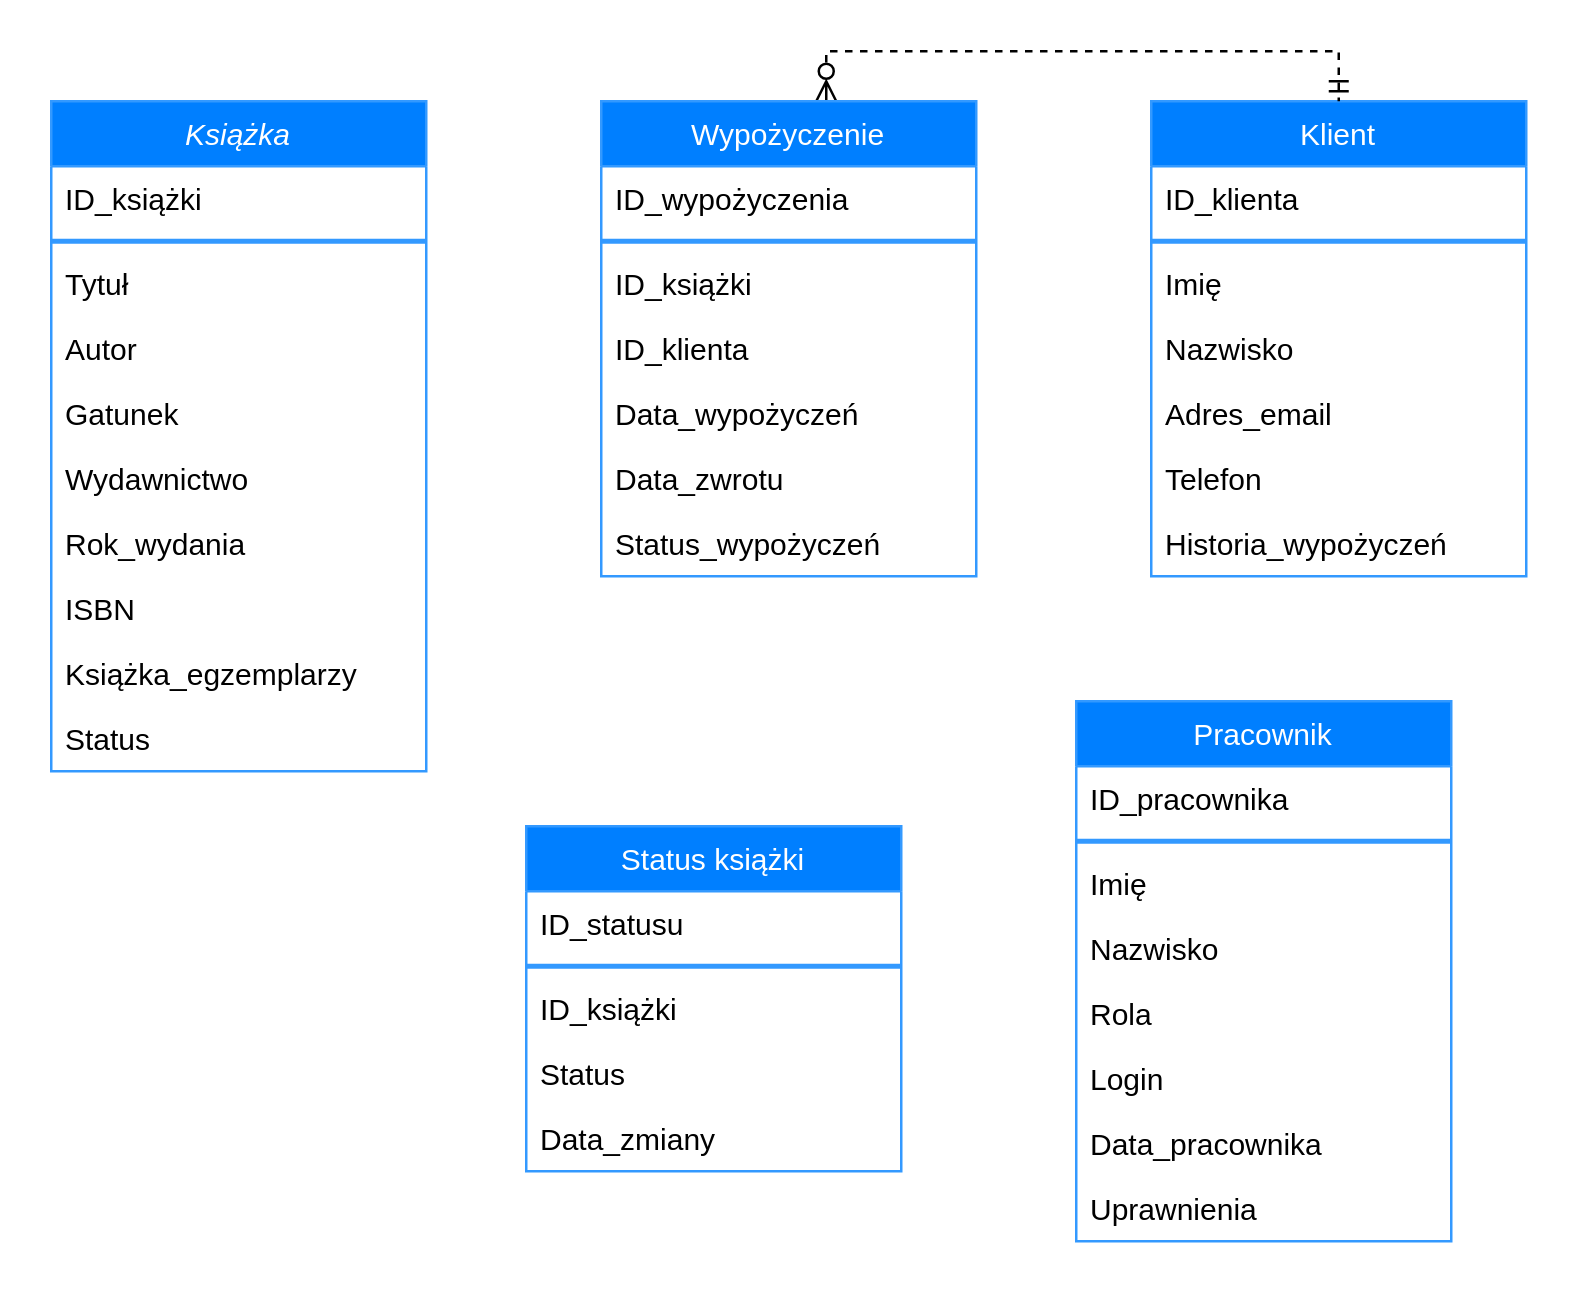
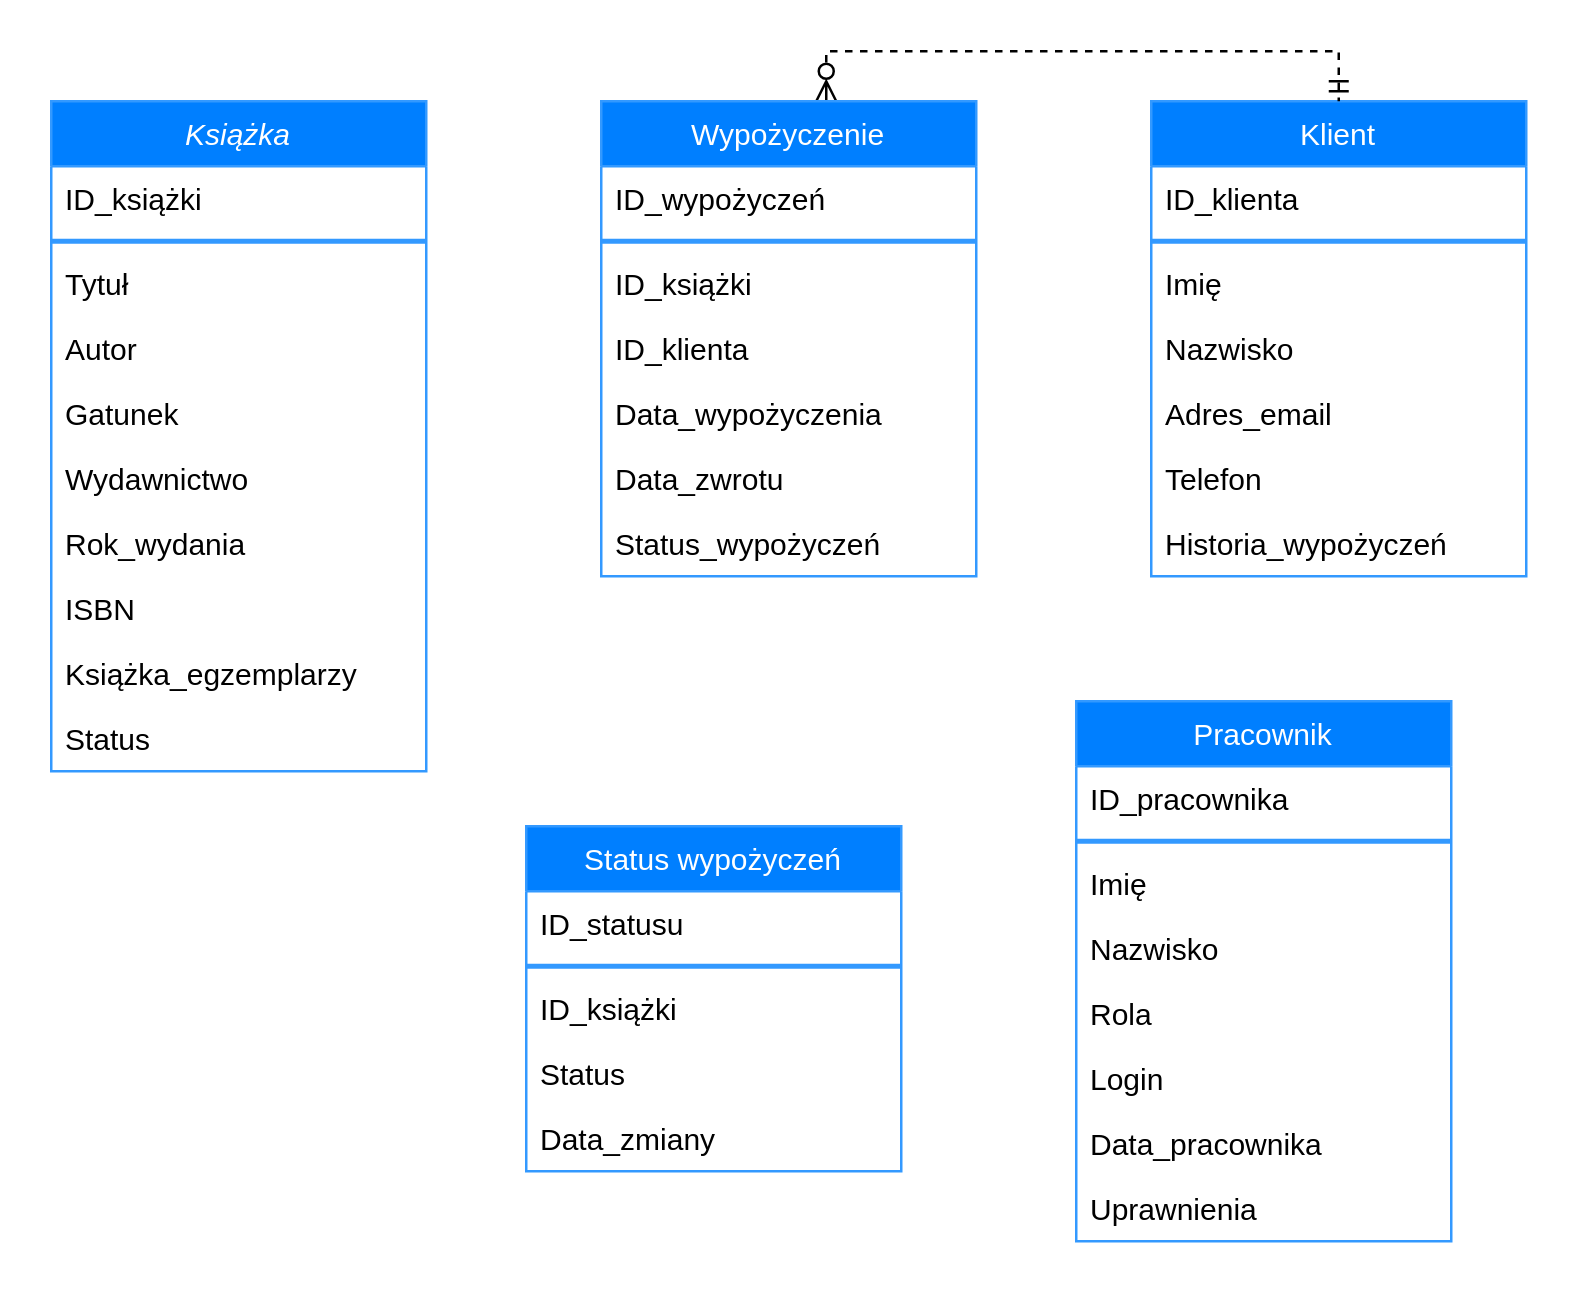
  <mxCell id="0" />
  <mxCell id="1" parent="0" />
  <mxCell id="2" value="Książka" style="swimlane;fontStyle=2;align=center;verticalAlign=top;childLayout=stackLayout;horizontal=1;startSize=26;horizontalStack=0;resizeParent=1;resizeLast=0;collapsible=1;marginBottom=0;rounded=0;shadow=0;strokeWidth=1;fillColor=#007FFF;strokeColor=#3399FF;fontColor=#FFFFFF;" parent="1" vertex="1"><mxGeometry x="20" y="40" width="150" height="268" as="geometry"><mxRectangle x="280" y="160" width="150" height="26" as="alternateBounds" /></mxGeometry></mxCell>
  <mxCell id="3" value="ID_książki&#10;" style="text;align=left;verticalAlign=top;spacingLeft=4;spacingRight=4;overflow=hidden;rotatable=0;points=[[0,0.5],[1,0.5]];portConstraint=eastwest;" parent="2" vertex="1"><mxGeometry y="26" width="150" height="26" as="geometry" /></mxCell>
  <mxCell id="4" value="" style="line;html=1;strokeWidth=2;align=left;verticalAlign=middle;spacingTop=-1;spacingLeft=3;spacingRight=3;rotatable=0;labelPosition=right;points=[];portConstraint=eastwest;fillColor=#3399FF;strokeColor=#3399FF;" parent="2" vertex="1"><mxGeometry y="52" width="150" height="8" as="geometry" /></mxCell>
  <mxCell id="5" value="Tytuł" style="text;align=left;verticalAlign=top;spacingLeft=4;spacingRight=4;overflow=hidden;rotatable=0;points=[[0,0.5],[1,0.5]];portConstraint=eastwest;rounded=0;shadow=0;html=0;" parent="2" vertex="1"><mxGeometry y="60" width="150" height="26" as="geometry" /></mxCell>
  <mxCell id="6" value="Autor" style="text;align=left;verticalAlign=top;spacingLeft=4;spacingRight=4;overflow=hidden;rotatable=0;points=[[0,0.5],[1,0.5]];portConstraint=eastwest;rounded=0;shadow=0;html=0;" parent="2" vertex="1"><mxGeometry y="86" width="150" height="26" as="geometry" /></mxCell>
  <mxCell id="7" value="Gatunek" style="text;align=left;verticalAlign=top;spacingLeft=4;spacingRight=4;overflow=hidden;rotatable=0;points=[[0,0.5],[1,0.5]];portConstraint=eastwest;" parent="2" vertex="1"><mxGeometry y="112" width="150" height="26" as="geometry" /></mxCell>
  <mxCell id="8" value="Wydawnictwo" style="text;align=left;verticalAlign=top;spacingLeft=4;spacingRight=4;overflow=hidden;rotatable=0;points=[[0,0.5],[1,0.5]];portConstraint=eastwest;" vertex="1" parent="2"><mxGeometry y="138" width="150" height="26" as="geometry" /></mxCell>
  <mxCell id="9" value="Rok_wydania" style="text;align=left;verticalAlign=top;spacingLeft=4;spacingRight=4;overflow=hidden;rotatable=0;points=[[0,0.5],[1,0.5]];portConstraint=eastwest;" vertex="1" parent="2"><mxGeometry y="164" width="150" height="26" as="geometry" /></mxCell>
  <mxCell id="10" value="ISBN" style="text;align=left;verticalAlign=top;spacingLeft=4;spacingRight=4;overflow=hidden;rotatable=0;points=[[0,0.5],[1,0.5]];portConstraint=eastwest;" vertex="1" parent="2"><mxGeometry y="190" width="150" height="26" as="geometry" /></mxCell>
  <mxCell id="11" value="Książka_egzemplarzy" style="text;align=left;verticalAlign=top;spacingLeft=4;spacingRight=4;overflow=hidden;rotatable=0;points=[[0,0.5],[1,0.5]];portConstraint=eastwest;" vertex="1" parent="2"><mxGeometry y="216" width="150" height="26" as="geometry" /></mxCell>
  <mxCell id="12" value="Status" style="text;align=left;verticalAlign=top;spacingLeft=4;spacingRight=4;overflow=hidden;rotatable=0;points=[[0,0.5],[1,0.5]];portConstraint=eastwest;" vertex="1" parent="2"><mxGeometry y="242" width="150" height="18" as="geometry" /></mxCell>
  <mxCell id="13" value="Klient" style="swimlane;fontStyle=0;align=center;verticalAlign=top;childLayout=stackLayout;horizontal=1;startSize=26;horizontalStack=0;resizeParent=1;resizeLast=0;collapsible=1;marginBottom=0;rounded=0;shadow=0;strokeWidth=1;strokeColor=#3399FF;fillColor=#007FFF;fontColor=#FFFFFF;" parent="1" vertex="1"><mxGeometry x="460" y="40" width="150" height="190" as="geometry"><mxRectangle x="40" y="280" width="150" height="26" as="alternateBounds" /></mxGeometry></mxCell>
  <mxCell id="14" value="ID_klienta" style="text;align=left;verticalAlign=top;spacingLeft=4;spacingRight=4;overflow=hidden;rotatable=0;points=[[0,0.5],[1,0.5]];portConstraint=eastwest;" parent="13" vertex="1"><mxGeometry y="26" width="150" height="26" as="geometry" /></mxCell>
  <mxCell id="15" value="" style="line;html=1;strokeWidth=2;align=left;verticalAlign=middle;spacingTop=-1;spacingLeft=3;spacingRight=3;rotatable=0;labelPosition=right;points=[];portConstraint=eastwest;strokeColor=#3399FF;" parent="13" vertex="1"><mxGeometry y="52" width="150" height="8" as="geometry" /></mxCell>
  <mxCell id="16" value="Imię" style="text;align=left;verticalAlign=top;spacingLeft=4;spacingRight=4;overflow=hidden;rotatable=0;points=[[0,0.5],[1,0.5]];portConstraint=eastwest;rounded=0;shadow=0;html=0;" parent="13" vertex="1"><mxGeometry y="60" width="150" height="26" as="geometry" /></mxCell>
  <mxCell id="17" value="Nazwisko" style="text;align=left;verticalAlign=top;spacingLeft=4;spacingRight=4;overflow=hidden;rotatable=0;points=[[0,0.5],[1,0.5]];portConstraint=eastwest;fontStyle=0" parent="13" vertex="1"><mxGeometry y="86" width="150" height="26" as="geometry" /></mxCell>
  <mxCell id="18" value="Adres_email" style="text;align=left;verticalAlign=top;spacingLeft=4;spacingRight=4;overflow=hidden;rotatable=0;points=[[0,0.5],[1,0.5]];portConstraint=eastwest;" parent="13" vertex="1"><mxGeometry y="112" width="150" height="26" as="geometry" /></mxCell>
  <mxCell id="19" value="Telefon" style="text;align=left;verticalAlign=top;spacingLeft=4;spacingRight=4;overflow=hidden;rotatable=0;points=[[0,0.5],[1,0.5]];portConstraint=eastwest;" vertex="1" parent="13"><mxGeometry y="138" width="150" height="26" as="geometry" /></mxCell>
  <mxCell id="20" value="Historia_wypożyczeń" style="text;align=left;verticalAlign=top;spacingLeft=4;spacingRight=4;overflow=hidden;rotatable=0;points=[[0,0.5],[1,0.5]];portConstraint=eastwest;" vertex="1" parent="13"><mxGeometry y="164" width="150" height="26" as="geometry" /></mxCell>
  <mxCell id="21" value="Pracownik" style="swimlane;fontStyle=0;align=center;verticalAlign=top;childLayout=stackLayout;horizontal=1;startSize=26;horizontalStack=0;resizeParent=1;resizeLast=0;collapsible=1;marginBottom=0;rounded=0;shadow=0;strokeWidth=1;fillColor=#007FFF;fontColor=#FFFFFF;strokeColor=#3399FF;" parent="1" vertex="1"><mxGeometry x="430" y="280" width="150" height="216" as="geometry"><mxRectangle x="530" y="240" width="150" height="26" as="alternateBounds" /></mxGeometry></mxCell>
  <mxCell id="22" value="ID_pracownika" style="text;align=left;verticalAlign=top;spacingLeft=4;spacingRight=4;overflow=hidden;rotatable=0;points=[[0,0.5],[1,0.5]];portConstraint=eastwest;" parent="21" vertex="1"><mxGeometry y="26" width="150" height="26" as="geometry" /></mxCell>
  <mxCell id="23" value="" style="line;html=1;strokeWidth=2;align=left;verticalAlign=middle;spacingTop=-1;spacingLeft=3;spacingRight=3;rotatable=0;labelPosition=right;points=[];portConstraint=eastwest;strokeColor=#3399FF;" parent="21" vertex="1"><mxGeometry y="52" width="150" height="8" as="geometry" /></mxCell>
  <mxCell id="24" value="Imię" style="text;align=left;verticalAlign=top;spacingLeft=4;spacingRight=4;overflow=hidden;rotatable=0;points=[[0,0.5],[1,0.5]];portConstraint=eastwest;" vertex="1" parent="21"><mxGeometry y="60" width="150" height="26" as="geometry" /></mxCell>
  <mxCell id="25" value="Nazwisko" style="text;align=left;verticalAlign=top;spacingLeft=4;spacingRight=4;overflow=hidden;rotatable=0;points=[[0,0.5],[1,0.5]];portConstraint=eastwest;" vertex="1" parent="21"><mxGeometry y="86" width="150" height="26" as="geometry" /></mxCell>
  <mxCell id="26" value="Rola" style="text;align=left;verticalAlign=top;spacingLeft=4;spacingRight=4;overflow=hidden;rotatable=0;points=[[0,0.5],[1,0.5]];portConstraint=eastwest;" vertex="1" parent="21"><mxGeometry y="112" width="150" height="26" as="geometry" /></mxCell>
  <mxCell id="27" value="Login" style="text;align=left;verticalAlign=top;spacingLeft=4;spacingRight=4;overflow=hidden;rotatable=0;points=[[0,0.5],[1,0.5]];portConstraint=eastwest;" vertex="1" parent="21"><mxGeometry y="138" width="150" height="26" as="geometry" /></mxCell>
  <mxCell id="28" value="Data_pracownika" style="text;align=left;verticalAlign=top;spacingLeft=4;spacingRight=4;overflow=hidden;rotatable=0;points=[[0,0.5],[1,0.5]];portConstraint=eastwest;" vertex="1" parent="21"><mxGeometry y="164" width="150" height="26" as="geometry" /></mxCell>
  <mxCell id="29" value="Uprawnienia" style="text;align=left;verticalAlign=top;spacingLeft=4;spacingRight=4;overflow=hidden;rotatable=0;points=[[0,0.5],[1,0.5]];portConstraint=eastwest;" vertex="1" parent="21"><mxGeometry y="190" width="150" height="26" as="geometry" /></mxCell>
  <mxCell id="30" style="edgeStyle=orthogonalEdgeStyle;rounded=0;orthogonalLoop=1;jettySize=auto;html=1;entryX=0.5;entryY=0;entryDx=0;entryDy=0;endArrow=ERmandOne;endFill=0;startArrow=ERzeroToMany;startFill=0;dashed=1;" edge="1" parent="1" source="31" target="13"><mxGeometry relative="1" as="geometry"><Array as="points"><mxPoint x="330" y="20" /><mxPoint x="535" y="20" /></Array></mxGeometry></mxCell>
  <mxCell id="31" value="Wypożyczenie" style="swimlane;fontStyle=0;align=center;verticalAlign=top;childLayout=stackLayout;horizontal=1;startSize=26;horizontalStack=0;resizeParent=1;resizeLast=0;collapsible=1;marginBottom=0;rounded=0;shadow=0;strokeWidth=1;fillColor=#007FFF;fontColor=#FFFFFF;strokeColor=#3399FF;" parent="1" vertex="1"><mxGeometry x="240" y="40" width="150" height="190" as="geometry"><mxRectangle x="40" y="40" width="150" height="26" as="alternateBounds" /></mxGeometry></mxCell>
- <mxCell id="32" value="ID_wypożyczenia" style="text;align=left;verticalAlign=top;spacingLeft=4;spacingRight=4;overflow=hidden;rotatable=0;points=[[0,0.5],[1,0.5]];portConstraint=eastwest;" parent="31" vertex="1"><mxGeometry y="26" width="150" height="26" as="geometry" /></mxCell>
+ <mxCell id="32" value="ID_wypożyczeń" style="text;align=left;verticalAlign=top;spacingLeft=4;spacingRight=4;overflow=hidden;rotatable=0;points=[[0,0.5],[1,0.5]];portConstraint=eastwest;" parent="31" vertex="1"><mxGeometry y="26" width="150" height="26" as="geometry" /></mxCell>
  <mxCell id="33" value="" style="line;html=1;strokeWidth=2;align=left;verticalAlign=middle;spacingTop=-1;spacingLeft=3;spacingRight=3;rotatable=0;labelPosition=right;points=[];portConstraint=eastwest;strokeColor=#3399FF;" parent="31" vertex="1"><mxGeometry y="52" width="150" height="8" as="geometry" /></mxCell>
  <mxCell id="34" value="ID_książki" style="text;align=left;verticalAlign=top;spacingLeft=4;spacingRight=4;overflow=hidden;rotatable=0;points=[[0,0.5],[1,0.5]];portConstraint=eastwest;rounded=0;shadow=0;html=0;" parent="31" vertex="1"><mxGeometry y="60" width="150" height="26" as="geometry" /></mxCell>
  <mxCell id="35" value="ID_klienta" style="text;align=left;verticalAlign=top;spacingLeft=4;spacingRight=4;overflow=hidden;rotatable=0;points=[[0,0.5],[1,0.5]];portConstraint=eastwest;rounded=0;shadow=0;html=0;" parent="31" vertex="1"><mxGeometry y="86" width="150" height="26" as="geometry" /></mxCell>
- <mxCell id="36" value="Data_wypożyczeń" style="text;align=left;verticalAlign=top;spacingLeft=4;spacingRight=4;overflow=hidden;rotatable=0;points=[[0,0.5],[1,0.5]];portConstraint=eastwest;rounded=0;shadow=0;html=0;" parent="31" vertex="1"><mxGeometry y="112" width="150" height="26" as="geometry" /></mxCell>
+ <mxCell id="36" value="Data_wypożyczenia" style="text;align=left;verticalAlign=top;spacingLeft=4;spacingRight=4;overflow=hidden;rotatable=0;points=[[0,0.5],[1,0.5]];portConstraint=eastwest;rounded=0;shadow=0;html=0;" parent="31" vertex="1"><mxGeometry y="112" width="150" height="26" as="geometry" /></mxCell>
  <mxCell id="37" value="Data_zwrotu" style="text;align=left;verticalAlign=top;spacingLeft=4;spacingRight=4;overflow=hidden;rotatable=0;points=[[0,0.5],[1,0.5]];portConstraint=eastwest;rounded=0;shadow=0;html=0;" parent="31" vertex="1"><mxGeometry y="138" width="150" height="26" as="geometry" /></mxCell>
  <mxCell id="38" value="Status_wypożyczeń" style="text;align=left;verticalAlign=top;spacingLeft=4;spacingRight=4;overflow=hidden;rotatable=0;points=[[0,0.5],[1,0.5]];portConstraint=eastwest;" parent="31" vertex="1"><mxGeometry y="164" width="150" height="26" as="geometry" /></mxCell>
- <mxCell id="39" value="Status książki" style="swimlane;fontStyle=0;align=center;verticalAlign=top;childLayout=stackLayout;horizontal=1;startSize=26;horizontalStack=0;resizeParent=1;resizeLast=0;collapsible=1;marginBottom=0;rounded=0;shadow=0;strokeWidth=1;fontColor=#FFFFFF;fillColor=#007FFF;strokeColor=#3399FF;" vertex="1" parent="1"><mxGeometry x="210" y="330" width="150" height="138" as="geometry"><mxRectangle x="530" y="40" width="150" height="26" as="alternateBounds" /></mxGeometry></mxCell>
+ <mxCell id="39" value="Status wypożyczeń" style="swimlane;fontStyle=0;align=center;verticalAlign=top;childLayout=stackLayout;horizontal=1;startSize=26;horizontalStack=0;resizeParent=1;resizeLast=0;collapsible=1;marginBottom=0;rounded=0;shadow=0;strokeWidth=1;fontColor=#FFFFFF;fillColor=#007FFF;strokeColor=#3399FF;" vertex="1" parent="1"><mxGeometry x="210" y="330" width="150" height="138" as="geometry"><mxRectangle x="530" y="40" width="150" height="26" as="alternateBounds" /></mxGeometry></mxCell>
  <mxCell id="40" value="ID_statusu" style="text;align=left;verticalAlign=top;spacingLeft=4;spacingRight=4;overflow=hidden;rotatable=0;points=[[0,0.5],[1,0.5]];portConstraint=eastwest;" vertex="1" parent="39"><mxGeometry y="26" width="150" height="26" as="geometry" /></mxCell>
  <mxCell id="41" value="" style="line;html=1;strokeWidth=2;align=left;verticalAlign=middle;spacingTop=-1;spacingLeft=3;spacingRight=3;rotatable=0;labelPosition=right;points=[];portConstraint=eastwest;strokeColor=#3399FF;" vertex="1" parent="39"><mxGeometry y="52" width="150" height="8" as="geometry" /></mxCell>
  <mxCell id="42" value="ID_książki" style="text;align=left;verticalAlign=top;spacingLeft=4;spacingRight=4;overflow=hidden;rotatable=0;points=[[0,0.5],[1,0.5]];portConstraint=eastwest;" vertex="1" parent="39"><mxGeometry y="60" width="150" height="26" as="geometry" /></mxCell>
  <mxCell id="43" value="Status" style="text;align=left;verticalAlign=top;spacingLeft=4;spacingRight=4;overflow=hidden;rotatable=0;points=[[0,0.5],[1,0.5]];portConstraint=eastwest;" vertex="1" parent="39"><mxGeometry y="86" width="150" height="26" as="geometry" /></mxCell>
  <mxCell id="44" value="Data_zmiany" style="text;align=left;verticalAlign=top;spacingLeft=4;spacingRight=4;overflow=hidden;rotatable=0;points=[[0,0.5],[1,0.5]];portConstraint=eastwest;" vertex="1" parent="39"><mxGeometry y="112" width="150" height="26" as="geometry" /></mxCell>
